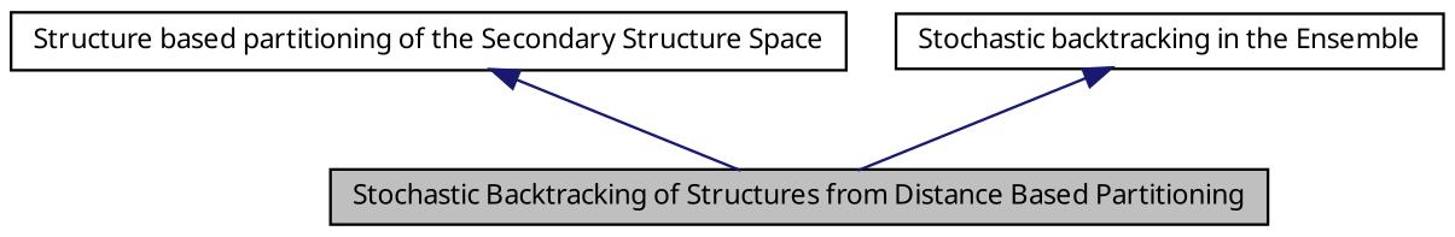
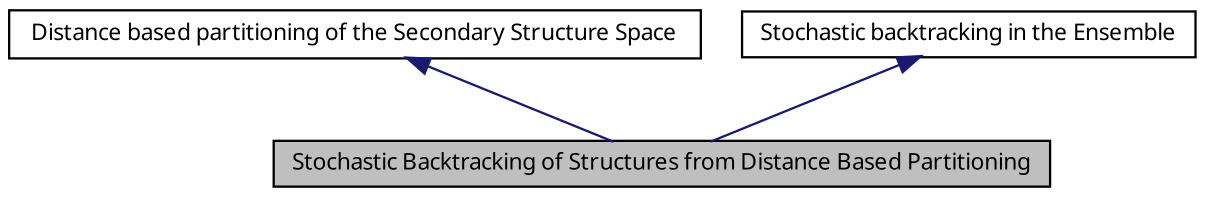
  digraph {
    rankdir=TB
    node [color=black fontname="FreeSans.ttf" fontsize=10 shape=record]
    edge [color=midnightblue dir=back fontname="FreeSans.ttf" fontsize=8 labelfontname="FreeSans.ttf" labelfontsize=8 shape=plaintext style=solid]
    n1 [fillcolor=grey75 fontcolor=black height=0.2 label="Stochastic Backtracking of Structures from Distance Based Partitioning" style=filled width=0.4]
-   n2 [height=0.2 label="Structure based partitioning of the Secondary Structure Space" width=0.4]
+   n2 [height=0.2 label="Distance based partitioning of the Secondary Structure Space" width=0.4]
    n3 [height=0.2 label="Stochastic backtracking in the Ensemble" width=0.4]
    n2 -> n1
    n3 -> n1
  }
